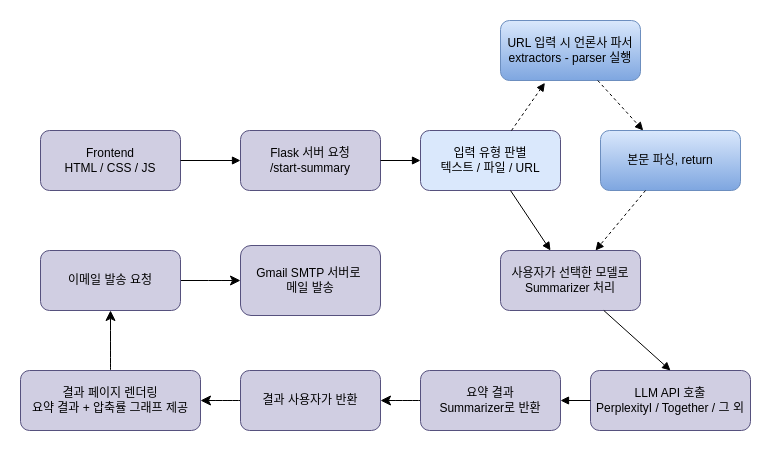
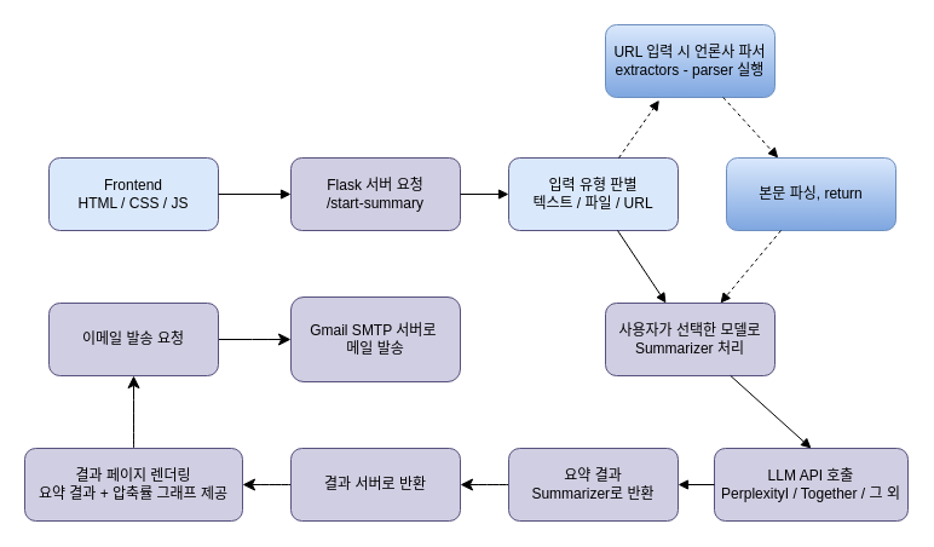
  <mxCell id="0" />
  <mxCell id="1" parent="0" />
- <mxCell id="2" value="Frontend&#10;HTML / CSS / JS" style="rounded=1;whiteSpace=wrap;html=1;fillColor=#d0cee2;strokeColor=#56517e;" vertex="1" parent="1"><mxGeometry x="40" y="130" width="140" height="60" as="geometry" /></mxCell>
+ <mxCell id="2" value="Frontend&#10;HTML / CSS / JS" style="rounded=1;whiteSpace=wrap;html=1;fillColor=#dae8fc;strokeColor=#56517e;" vertex="1" parent="1"><mxGeometry x="40" y="130" width="140" height="60" as="geometry" /></mxCell>
  <mxCell id="3" value="&lt;span&gt;Flask 서버 요청&lt;br&gt;/start-summary&lt;/span&gt;" style="rounded=1;whiteSpace=wrap;html=1;fillColor=#d0cee2;strokeColor=#56517e;" vertex="1" parent="1"><mxGeometry x="240" y="130" width="140" height="60" as="geometry" /></mxCell>
  <mxCell id="4" value="입력 유형 판별&#10;텍스트 / 파일 / URL" style="rounded=1;whiteSpace=wrap;html=1;fillColor=#dae8fc;strokeColor=#56517e;" vertex="1" parent="1"><mxGeometry x="420" y="130" width="140" height="60" as="geometry" /></mxCell>
  <mxCell id="5" value="&lt;div&gt;사용자가 선택한 모델로&lt;/div&gt;Summarizer 처리" style="rounded=1;whiteSpace=wrap;html=1;fillColor=#d0cee2;strokeColor=#56517e;" vertex="1" parent="1"><mxGeometry x="500" y="250" width="140" height="60" as="geometry" /></mxCell>
  <mxCell id="6" value="LLM API 호출&lt;br&gt;PerplexityI / Together / 그 외" style="rounded=1;whiteSpace=wrap;html=1;fillColor=#d0cee2;strokeColor=#56517e;" vertex="1" parent="1"><mxGeometry x="590" y="370" width="160" height="60" as="geometry" /></mxCell>
  <mxCell id="7" style="edgeStyle=none;curved=1;rounded=0;orthogonalLoop=1;jettySize=auto;html=1;exitX=0.5;exitY=0;exitDx=0;exitDy=0;entryX=0.5;entryY=1;entryDx=0;entryDy=0;fontSize=12;startSize=8;endSize=8;strokeColor=light-dark(#000000,#0000FF);" edge="1" parent="1" source="8" target="23"><mxGeometry relative="1" as="geometry" /></mxCell>
  <mxCell id="8" value="결과 페이지 렌더링&lt;div&gt;요약 결과 + 압축률 그래프 제공&lt;/div&gt;" style="rounded=1;whiteSpace=wrap;html=1;fillColor=#d0cee2;strokeColor=#56517e;" vertex="1" parent="1"><mxGeometry x="20" y="370" width="180" height="60" as="geometry" /></mxCell>
  <mxCell id="9" value="Gmail SMTP 서버로&amp;nbsp;&lt;div&gt;메일 발송&lt;/div&gt;" style="rounded=1;whiteSpace=wrap;html=1;fillColor=#d0cee2;strokeColor=#56517e;" vertex="1" parent="1"><mxGeometry x="240" y="245" width="140" height="70" as="geometry" /></mxCell>
  <mxCell id="10" value="URL 입력 시 언론사 파서&lt;div&gt;extractors - parser 실행&lt;/div&gt;" style="rounded=1;whiteSpace=wrap;html=1;fillColor=#dae8fc;strokeColor=#6c8ebf;gradientColor=#7ea6e0;" vertex="1" parent="1"><mxGeometry x="500" y="20" width="140" height="60" as="geometry" /></mxCell>
  <mxCell id="11" value="본문 파싱, return" style="rounded=1;whiteSpace=wrap;html=1;fillColor=#dae8fc;strokeColor=#6c8ebf;gradientColor=#7ea6e0;" vertex="1" parent="1"><mxGeometry x="600" y="130" width="140" height="60" as="geometry" /></mxCell>
  <mxCell id="12" style="endArrow=block;fillColor=light-dark(transparent,#000099);strokeColor=light-dark(#000000,#0000FF);" edge="1" parent="1" source="2" target="3"><mxGeometry relative="1" as="geometry" /></mxCell>
  <mxCell id="13" style="endArrow=block;strokeColor=light-dark(#000000,#0000FF);" edge="1" parent="1" source="3" target="4"><mxGeometry relative="1" as="geometry" /></mxCell>
  <mxCell id="14" style="endArrow=block;strokeColor=light-dark(#000000,#0000FF);" edge="1" parent="1" source="4" target="5"><mxGeometry relative="1" as="geometry" /></mxCell>
  <mxCell id="15" style="endArrow=block;entryX=0.5;entryY=0;entryDx=0;entryDy=0;strokeColor=light-dark(#000000,#0000FF);" edge="1" parent="1" source="5" target="6"><mxGeometry relative="1" as="geometry" /></mxCell>
  <mxCell id="16" style="endArrow=block;entryX=1;entryY=0.5;entryDx=0;entryDy=0;strokeColor=light-dark(#000000,#0000FF);" edge="1" parent="1" source="6" target="21"><mxGeometry relative="1" as="geometry" /></mxCell>
  <mxCell id="17" style="endArrow=block;dashed=1;entryX=0.317;entryY=1.039;entryDx=0;entryDy=0;entryPerimeter=0;strokeColor=light-dark(#000000,#0000FF);" edge="1" parent="1" source="4" target="10"><mxGeometry relative="1" as="geometry"><mxPoint x="490" y="70" as="targetPoint" /><Array as="points" /></mxGeometry></mxCell>
  <mxCell id="18" style="endArrow=block;dashed=1;strokeColor=light-dark(#000000,#0000FF);" edge="1" parent="1" source="10" target="11"><mxGeometry relative="1" as="geometry" /></mxCell>
  <mxCell id="19" style="endArrow=block;dashed=1;strokeColor=light-dark(#000000,#0000FF);" edge="1" parent="1" source="11" target="5"><mxGeometry relative="1" as="geometry" /></mxCell>
  <mxCell id="20" style="edgeStyle=none;curved=1;rounded=0;orthogonalLoop=1;jettySize=auto;html=1;exitX=0;exitY=0.5;exitDx=0;exitDy=0;entryX=1;entryY=0.5;entryDx=0;entryDy=0;fontSize=12;startSize=8;endSize=8;strokeColor=light-dark(#000000,#0000FF);" edge="1" parent="1" source="21" target="26"><mxGeometry relative="1" as="geometry" /></mxCell>
  <mxCell id="21" value="요약 결과&lt;div&gt;Summarizer로 반환&lt;/div&gt;" style="rounded=1;whiteSpace=wrap;html=1;fillColor=#d0cee2;strokeColor=#56517e;" vertex="1" parent="1"><mxGeometry x="420" y="370" width="140" height="60" as="geometry" /></mxCell>
  <mxCell id="22" style="edgeStyle=none;curved=1;rounded=0;orthogonalLoop=1;jettySize=auto;html=1;exitX=1;exitY=0.5;exitDx=0;exitDy=0;entryX=0;entryY=0.5;entryDx=0;entryDy=0;fontSize=12;startSize=8;endSize=8;strokeColor=light-dark(#000000,#0000FF);" edge="1" parent="1" source="23" target="9"><mxGeometry relative="1" as="geometry"><Array as="points"><mxPoint x="210" y="280" /></Array></mxGeometry></mxCell>
  <mxCell id="23" value="이메일 발송 요청" style="rounded=1;whiteSpace=wrap;html=1;fillColor=#d0cee2;strokeColor=#56517e;" vertex="1" parent="1"><mxGeometry x="40" y="250" width="140" height="60" as="geometry" /></mxCell>
  <mxCell id="24" style="edgeStyle=none;curved=1;rounded=0;orthogonalLoop=1;jettySize=auto;html=1;exitX=1;exitY=0.75;exitDx=0;exitDy=0;fontSize=12;startSize=8;endSize=8;" edge="1" parent="1" source="8" target="8"><mxGeometry relative="1" as="geometry" /></mxCell>
  <mxCell id="25" style="edgeStyle=none;curved=1;rounded=0;orthogonalLoop=1;jettySize=auto;html=1;exitX=0;exitY=0.5;exitDx=0;exitDy=0;entryX=1;entryY=0.5;entryDx=0;entryDy=0;fontSize=12;startSize=8;endSize=8;strokeColor=light-dark(#000000,#0000FF);" edge="1" parent="1" source="26" target="8"><mxGeometry relative="1" as="geometry" /></mxCell>
- <mxCell id="26" value="결과 사용자가 반환" style="rounded=1;whiteSpace=wrap;html=1;fillColor=#d0cee2;strokeColor=#56517e;" vertex="1" parent="1"><mxGeometry x="240" y="370" width="140" height="60" as="geometry" /></mxCell>
+ <mxCell id="26" value="결과 서버로 반환" style="rounded=1;whiteSpace=wrap;html=1;fillColor=#d0cee2;strokeColor=#56517e;" vertex="1" parent="1"><mxGeometry x="240" y="370" width="140" height="60" as="geometry" /></mxCell>
  <mxCell id="27" style="edgeStyle=none;curved=1;rounded=0;orthogonalLoop=1;jettySize=auto;html=1;exitX=0;exitY=0.5;exitDx=0;exitDy=0;fontSize=12;startSize=8;endSize=8;" edge="1" parent="1" source="8" target="8"><mxGeometry relative="1" as="geometry" /></mxCell>
